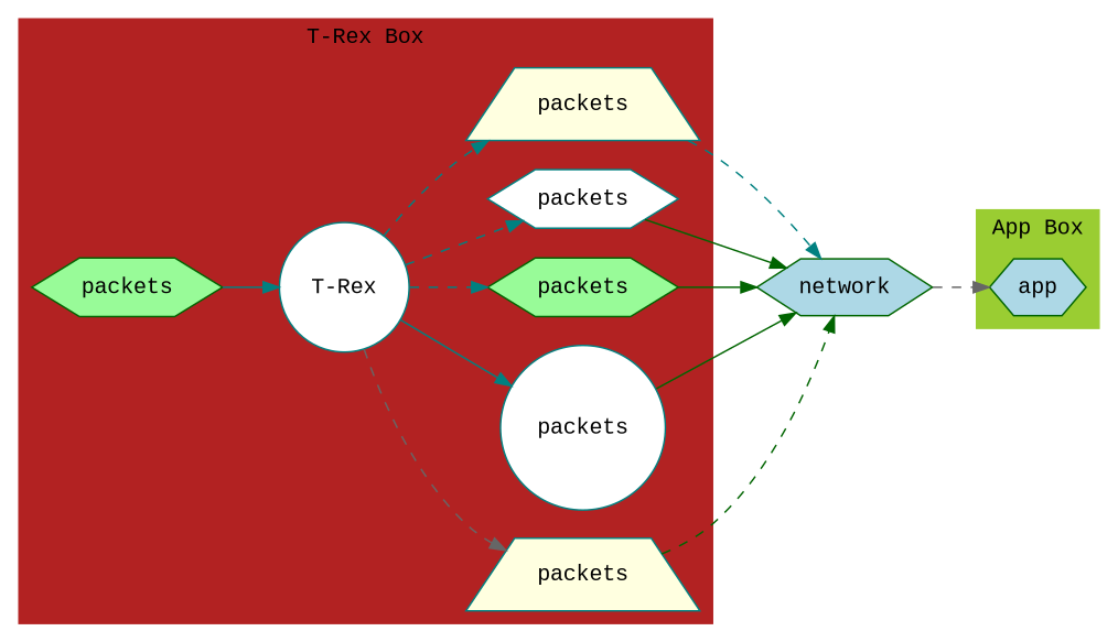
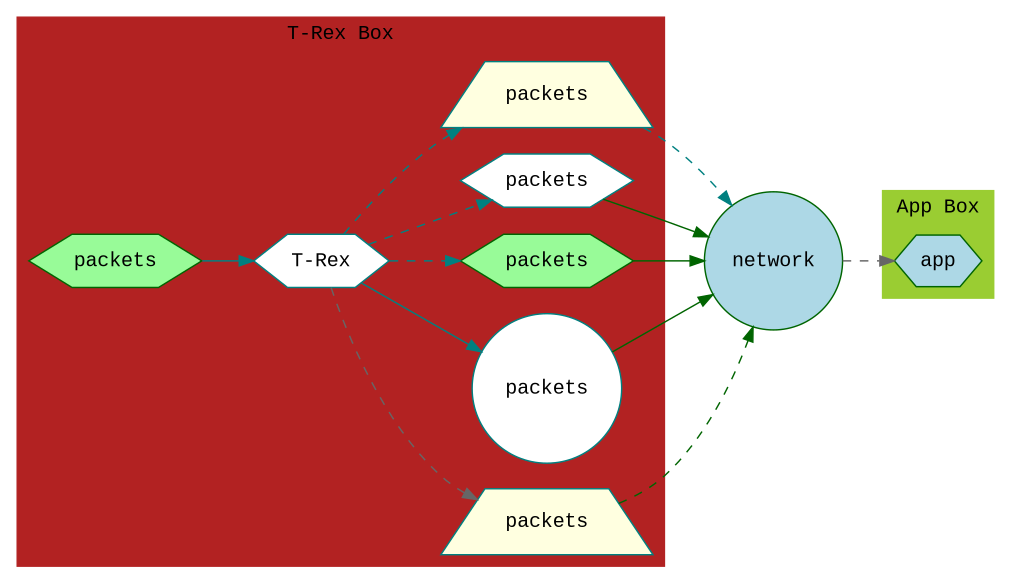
  digraph {
    fontname="Liberation Mono"
    rankdir=LR
    node [color=teal fillcolor=white fontname="Liberation Mono" shape=hexagon style=filled]
    edge [color=teal fontname="Liberation Mono" style=dashed]
    n1 [color=darkgreen fillcolor=palegreen height=0.2 label=packets width=0.2]
    n2 [fillcolor=lightyellow height=0.2 label=packets shape=trapezium width=0.2]
    n3 [height=0.2 label=packets shape=circle width=0.2]
    n4 [color=darkgreen fillcolor=palegreen height=0.2 label=packets width=0.2]
    n5 [height=0.2 label=packets width=0.2]
    n6 [fillcolor=lightyellow height=0.2 label=packets shape=trapezium width=0.2]
-   n7 [height=0.2 label="T-Rex" shape=circle width=0.2]
+   n7 [height=0.2 label="T-Rex" width=0.2]
    app [color=darkgreen fillcolor=lightblue]
-   network [color=darkgreen fillcolor=lightblue]
+   network [color=darkgreen fillcolor=lightblue shape=circle]
    subgraph cluster_1 {
      color=firebrick
      label="T-Rex Box"
      style=filled
      n1
      n2
      n3
      n4
      n5
      n6
      n7
    }
    subgraph cluster_2 {
      color=yellowgreen
      label="App Box"
      style=filled
      app
    }
    n1 -> n7 [style=solid]
    n2 -> network [color=darkgreen]
    n3 -> network [color=darkgreen style=solid]
    n4 -> network [color=darkgreen style=solid]
    n5 -> network [color=darkgreen style=solid]
    n6 -> network
    n7 -> n2 [color=gray40]
    n7 -> n3 [style=solid]
    n7 -> n4
    n7 -> n5
    n7 -> n6
    network -> app [color=gray40]
  }
